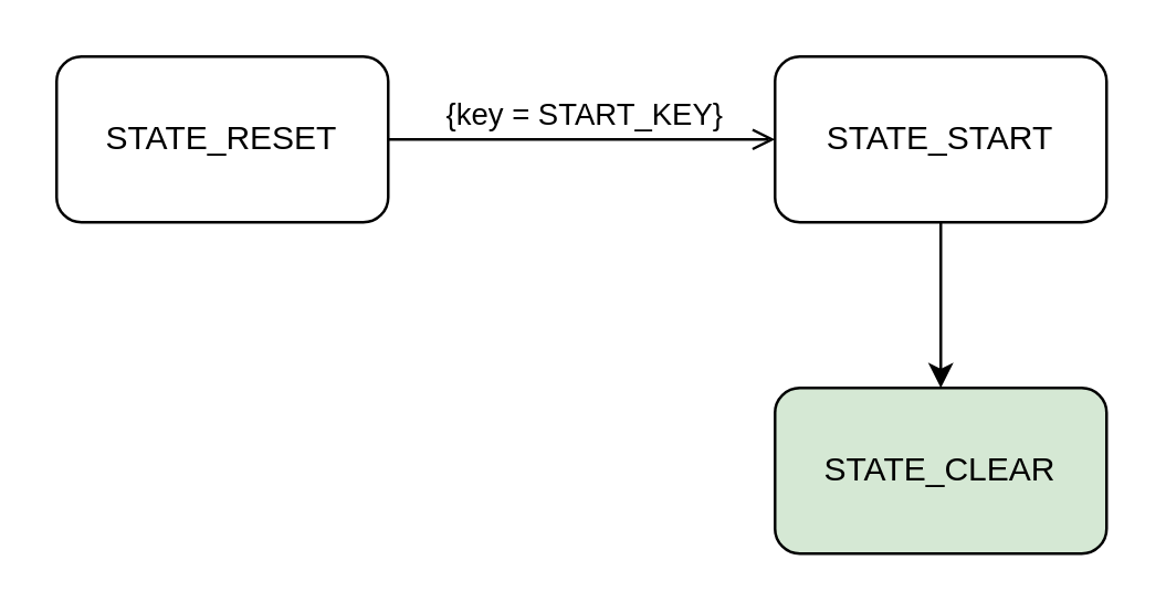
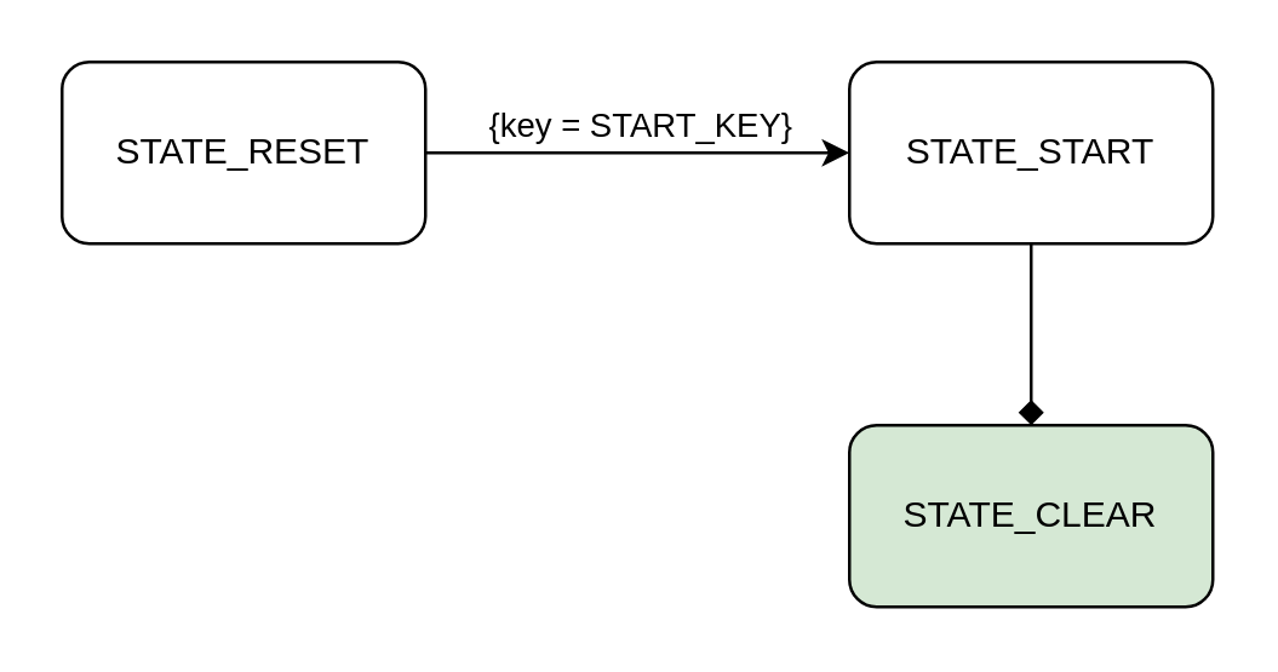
  <mxCell id="0" />
  <mxCell id="1" parent="0" />
- <mxCell id="2" style="edgeStyle=orthogonalEdgeStyle;rounded=0;orthogonalLoop=1;jettySize=auto;html=1;entryX=0;entryY=0.5;entryDx=0;entryDy=0;endArrow=open;" edge="1" parent="1" source="4" target="6"><mxGeometry relative="1" as="geometry" /></mxCell>
+ <mxCell id="2" style="edgeStyle=orthogonalEdgeStyle;rounded=0;orthogonalLoop=1;jettySize=auto;html=1;entryX=0;entryY=0.5;entryDx=0;entryDy=0;" edge="1" parent="1" source="4" target="6"><mxGeometry relative="1" as="geometry" /></mxCell>
  <mxCell id="3" value="{key = START_KEY}" style="edgeLabel;html=1;align=center;verticalAlign=middle;resizable=0;points=[];" vertex="1" connectable="0" parent="2"><mxGeometry x="-0.243" y="-3" relative="1" as="geometry"><mxPoint x="17" y="-13" as="offset" /></mxGeometry></mxCell>
  <mxCell id="4" value="STATE_RESET" style="rounded=1;whiteSpace=wrap;html=1;" vertex="1" parent="1"><mxGeometry x="20" y="20" width="120" height="60" as="geometry" /></mxCell>
- <mxCell id="5" value="" style="edgeStyle=orthogonalEdgeStyle;rounded=0;orthogonalLoop=1;jettySize=auto;html=1;" edge="1" parent="1" source="6" target="7"><mxGeometry relative="1" as="geometry" /></mxCell>
+ <mxCell id="5" value="" style="edgeStyle=orthogonalEdgeStyle;rounded=0;orthogonalLoop=1;jettySize=auto;html=1;endArrow=diamond;" edge="1" parent="1" source="6" target="7"><mxGeometry relative="1" as="geometry" /></mxCell>
  <mxCell id="6" value="STATE_START" style="rounded=1;whiteSpace=wrap;html=1;" vertex="1" parent="1"><mxGeometry x="280" y="20" width="120" height="60" as="geometry" /></mxCell>
  <mxCell id="7" value="STATE_CLEAR" style="rounded=1;whiteSpace=wrap;html=1;fillColor=#d5e8d4;" vertex="1" parent="1"><mxGeometry x="280" y="140" width="120" height="60" as="geometry" /></mxCell>
